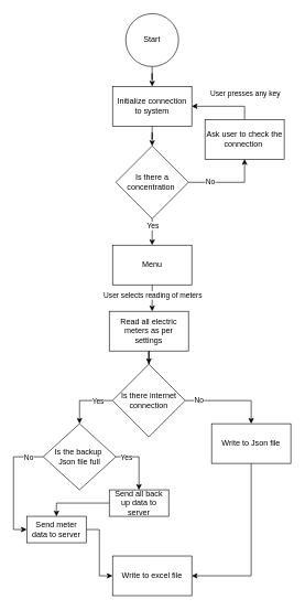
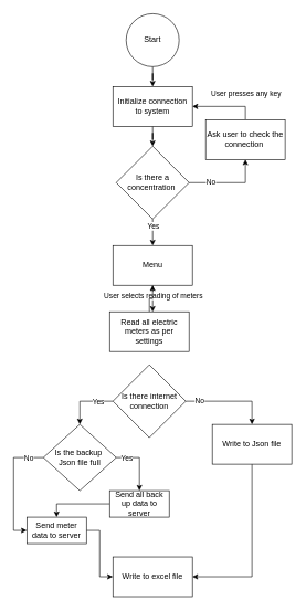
  <mxCell id="0" />
  <mxCell id="1" parent="0" />
  <mxCell id="2" style="edgeStyle=orthogonalEdgeStyle;rounded=0;orthogonalLoop=1;jettySize=auto;html=1;entryX=0.5;entryY=0;entryDx=0;entryDy=0;" edge="1" parent="1" source="3" target="5"><mxGeometry relative="1" as="geometry" /></mxCell>
  <mxCell id="3" value="Start" style="ellipse;whiteSpace=wrap;html=1;aspect=fixed;" vertex="1" parent="1"><mxGeometry x="190" y="20" width="80" height="80" as="geometry" /></mxCell>
  <mxCell id="4" style="edgeStyle=orthogonalEdgeStyle;rounded=0;orthogonalLoop=1;jettySize=auto;html=1;entryX=0.5;entryY=0;entryDx=0;entryDy=0;" edge="1" parent="1" source="5" target="14"><mxGeometry relative="1" as="geometry" /></mxCell>
  <mxCell id="5" value="Initialize connection to system" style="rounded=0;whiteSpace=wrap;html=1;" vertex="1" parent="1"><mxGeometry x="170" y="130" width="120" height="60" as="geometry" /></mxCell>
  <mxCell id="6" style="edgeStyle=orthogonalEdgeStyle;rounded=0;orthogonalLoop=1;jettySize=auto;html=1;entryX=0.5;entryY=0;entryDx=0;entryDy=0;" edge="1" parent="1" source="9"><mxGeometry relative="1" as="geometry"><mxPoint x="230" y="470" as="targetPoint" /></mxGeometry></mxCell>
  <mxCell id="7" value="&lt;span style=&quot;color: rgba(0, 0, 0, 0); font-family: monospace; font-size: 0px; text-align: start; background-color: rgb(251, 251, 251);&quot;&gt;%3CmxGraphModel%3E%3Croot%3E%3CmxCell%20id%3D%220%22%2F%3E%3CmxCell%20id%3D%221%22%20parent%3D%220%22%2F%3E%3CmxCell%20id%3D%222%22%20value%3D%22Write%20to%20Jeson%20file%22%20style%3D%22rounded%3D0%3BwhiteSpace%3Dwrap%3Bhtml%3D1%3B%22%20vertex%3D%221%22%20parent%3D%221%22%3E%3CmxGeometry%20x%3D%22425%22%20y%3D%22660%22%20width%3D%22120%22%20height%3D%2260%22%20as%3D%22geometry%22%2F%3E%3C%2FmxCell%3E%3C%2Froot%3E%3C%2FmxGraphModel%3E&lt;/span&gt;" style="edgeLabel;html=1;align=center;verticalAlign=middle;resizable=0;points=[];" vertex="1" connectable="0" parent="6"><mxGeometry x="-0.117" relative="1" as="geometry"><mxPoint as="offset" /></mxGeometry></mxCell>
  <mxCell id="8" value="User selects reading of meters" style="edgeLabel;html=1;align=center;verticalAlign=middle;resizable=0;points=[];" vertex="1" connectable="0" parent="6"><mxGeometry x="-0.24" y="-2" relative="1" as="geometry"><mxPoint x="2" as="offset" /></mxGeometry></mxCell>
  <mxCell id="9" value="Menu" style="rounded=0;whiteSpace=wrap;html=1;" vertex="1" parent="1"><mxGeometry x="170" y="370" width="120" height="60" as="geometry" /></mxCell>
  <mxCell id="10" style="edgeStyle=orthogonalEdgeStyle;rounded=0;orthogonalLoop=1;jettySize=auto;html=1;entryX=0.5;entryY=1;entryDx=0;entryDy=0;" edge="1" parent="1" source="14" target="17"><mxGeometry relative="1" as="geometry" /></mxCell>
  <mxCell id="11" value="No" style="edgeLabel;html=1;align=center;verticalAlign=middle;resizable=0;points=[];" vertex="1" connectable="0" parent="10"><mxGeometry x="-0.472" y="2" relative="1" as="geometry"><mxPoint as="offset" /></mxGeometry></mxCell>
  <mxCell id="12" style="edgeStyle=orthogonalEdgeStyle;rounded=0;orthogonalLoop=1;jettySize=auto;html=1;" edge="1" parent="1" source="14" target="9"><mxGeometry relative="1" as="geometry" /></mxCell>
  <mxCell id="13" value="Yes" style="edgeLabel;html=1;align=center;verticalAlign=middle;resizable=0;points=[];" vertex="1" connectable="0" parent="12"><mxGeometry x="0.075" relative="1" as="geometry"><mxPoint y="-12" as="offset" /></mxGeometry></mxCell>
  <mxCell id="14" value="Is there a concentration&amp;nbsp;" style="rhombus;whiteSpace=wrap;html=1;" vertex="1" parent="1"><mxGeometry x="175" y="220" width="110" height="110" as="geometry" /></mxCell>
  <mxCell id="15" style="edgeStyle=orthogonalEdgeStyle;rounded=0;orthogonalLoop=1;jettySize=auto;html=1;" edge="1" parent="1" source="17" target="5"><mxGeometry relative="1" as="geometry"><Array as="points"><mxPoint x="370" y="160" /></Array></mxGeometry></mxCell>
  <mxCell id="16" value="User presses any key" style="edgeLabel;html=1;align=center;verticalAlign=middle;resizable=0;points=[];" vertex="1" connectable="0" parent="15"><mxGeometry x="0.133" y="1" relative="1" as="geometry"><mxPoint x="37" y="-21" as="offset" /></mxGeometry></mxCell>
  <mxCell id="17" value="Ask user to check the connection&amp;nbsp;" style="rounded=0;whiteSpace=wrap;html=1;" vertex="1" parent="1"><mxGeometry x="310" y="180" width="120" height="60" as="geometry" /></mxCell>
  <mxCell id="18" style="edgeStyle=orthogonalEdgeStyle;rounded=0;orthogonalLoop=1;jettySize=auto;html=1;entryX=0.5;entryY=0;entryDx=0;entryDy=0;" edge="1" parent="1" source="22" target="32"><mxGeometry relative="1" as="geometry"><Array as="points"><mxPoint x="120" y="605" /></Array></mxGeometry></mxCell>
  <mxCell id="19" value="Yes" style="edgeLabel;html=1;align=center;verticalAlign=middle;resizable=0;points=[];" vertex="1" connectable="0" parent="18"><mxGeometry x="-0.451" y="2" relative="1" as="geometry"><mxPoint y="-2" as="offset" /></mxGeometry></mxCell>
  <mxCell id="20" style="edgeStyle=orthogonalEdgeStyle;rounded=0;orthogonalLoop=1;jettySize=auto;html=1;entryX=0.5;entryY=0;entryDx=0;entryDy=0;" edge="1" parent="1" source="22" target="25"><mxGeometry relative="1" as="geometry" /></mxCell>
  <mxCell id="21" value="No" style="edgeLabel;html=1;align=center;verticalAlign=middle;resizable=0;points=[];" vertex="1" connectable="0" parent="20"><mxGeometry x="-0.704" y="2" relative="1" as="geometry"><mxPoint as="offset" /></mxGeometry></mxCell>
  <mxCell id="22" value="Is there internet connection" style="rhombus;whiteSpace=wrap;html=1;" vertex="1" parent="1"><mxGeometry x="170" y="550" width="110" height="110" as="geometry" /></mxCell>
  <mxCell id="23" value="Write to excel file" style="rounded=0;whiteSpace=wrap;html=1;" vertex="1" parent="1"><mxGeometry x="170" y="840" width="120" height="60" as="geometry" /></mxCell>
  <mxCell id="24" style="edgeStyle=orthogonalEdgeStyle;rounded=0;orthogonalLoop=1;jettySize=auto;html=1;entryX=1;entryY=0.5;entryDx=0;entryDy=0;" edge="1" parent="1" source="25" target="23"><mxGeometry relative="1" as="geometry"><Array as="points"><mxPoint x="380" y="870" /></Array></mxGeometry></mxCell>
  <mxCell id="25" value="Write to Json file" style="rounded=0;whiteSpace=wrap;html=1;" vertex="1" parent="1"><mxGeometry x="320" y="640" width="120" height="60" as="geometry" /></mxCell>
- <mxCell id="26" style="edgeStyle=orthogonalEdgeStyle;rounded=0;orthogonalLoop=1;jettySize=auto;html=1;entryX=0.5;entryY=0;entryDx=0;entryDy=0;" edge="1" parent="1" source="27" target="22"><mxGeometry relative="1" as="geometry" /></mxCell>
+ <mxCell id="26" style="edgeStyle=orthogonalEdgeStyle;rounded=0;orthogonalLoop=1;jettySize=auto;html=1;" edge="1" parent="1" source="27" target="9"><mxGeometry relative="1" as="geometry" /></mxCell>
  <mxCell id="27" value="Read all electric meters as per settings" style="rounded=0;whiteSpace=wrap;html=1;" vertex="1" parent="1"><mxGeometry x="165" y="470" width="120" height="60" as="geometry" /></mxCell>
  <mxCell id="28" style="edgeStyle=orthogonalEdgeStyle;rounded=0;orthogonalLoop=1;jettySize=auto;html=1;entryX=0.5;entryY=0;entryDx=0;entryDy=0;" edge="1" parent="1" source="32" target="34"><mxGeometry relative="1" as="geometry"><Array as="points"><mxPoint x="210" y="690" /></Array></mxGeometry></mxCell>
  <mxCell id="29" value="Yes" style="edgeLabel;html=1;align=center;verticalAlign=middle;resizable=0;points=[];" vertex="1" connectable="0" parent="28"><mxGeometry x="-0.647" y="-3" relative="1" as="geometry"><mxPoint y="-3" as="offset" /></mxGeometry></mxCell>
  <mxCell id="30" style="edgeStyle=orthogonalEdgeStyle;rounded=0;orthogonalLoop=1;jettySize=auto;html=1;entryX=0;entryY=0.5;entryDx=0;entryDy=0;" edge="1" parent="1" source="32" target="36"><mxGeometry relative="1" as="geometry"><Array as="points"><mxPoint x="20" y="690" /><mxPoint x="20" y="800" /></Array></mxGeometry></mxCell>
  <mxCell id="31" value="No" style="edgeLabel;html=1;align=center;verticalAlign=middle;resizable=0;points=[];" vertex="1" connectable="0" parent="30"><mxGeometry x="-0.733" relative="1" as="geometry"><mxPoint as="offset" /></mxGeometry></mxCell>
  <mxCell id="32" value="Is the backup&amp;nbsp;&lt;div&gt;Json file full&lt;/div&gt;" style="rhombus;whiteSpace=wrap;html=1;" vertex="1" parent="1"><mxGeometry x="65" y="640" width="110" height="100" as="geometry" /></mxCell>
  <mxCell id="33" style="edgeStyle=orthogonalEdgeStyle;rounded=0;orthogonalLoop=1;jettySize=auto;html=1;entryX=0.5;entryY=0;entryDx=0;entryDy=0;" edge="1" parent="1" source="34" target="36"><mxGeometry relative="1" as="geometry" /></mxCell>
  <mxCell id="34" value="Send all back up data to server" style="rounded=0;whiteSpace=wrap;html=1;" vertex="1" parent="1"><mxGeometry x="165" y="740" width="90" height="40" as="geometry" /></mxCell>
  <mxCell id="35" style="edgeStyle=orthogonalEdgeStyle;rounded=0;orthogonalLoop=1;jettySize=auto;html=1;entryX=0;entryY=0.5;entryDx=0;entryDy=0;" edge="1" parent="1" source="36" target="23"><mxGeometry relative="1" as="geometry" /></mxCell>
  <mxCell id="36" value="Send meter data to server" style="rounded=0;whiteSpace=wrap;html=1;" vertex="1" parent="1"><mxGeometry x="40" y="780" width="90" height="40" as="geometry" /></mxCell>
